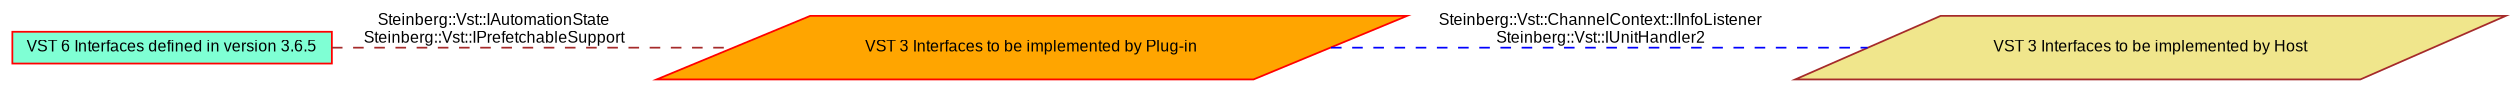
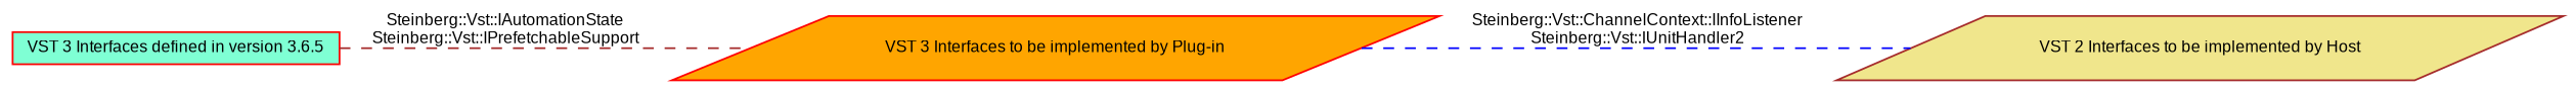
  digraph {
    rankdir=LR
    node [color=red fontname=Arial fontsize=9 shape=parallelogram style=filled]
    edge [dir=none fontname=Arial fontsize=9 labelfontname=Arial labelfontsize=9 shape=plaintext style=dashed]
-   n1 [color=brown fillcolor=khaki height=0.2 label="VST 3 Interfaces to be implemented by Host" width=0.4]
+   n1 [color=brown fillcolor=khaki height=0.2 label="VST 2 Interfaces to be implemented by Host" width=0.4]
    n2 [fillcolor=orange height=0.2 label="VST 3 Interfaces to be implemented by Plug-in" width=0.4]
-   n3 [fillcolor=aquamarine fontcolor=black height=0.2 label="VST 6 Interfaces defined in version 3.6.5" shape=box width=0.4]
+   n3 [fillcolor=aquamarine fontcolor=black height=0.2 label="VST 3 Interfaces defined in version 3.6.5" shape=box width=0.4]
    n2 -> n1 [color=blue label="Steinberg::Vst::ChannelContext::IInfoListener\nSteinberg::Vst::IUnitHandler2"]
    n3 -> n2 [color=brown label="Steinberg::Vst::IAutomationState\nSteinberg::Vst::IPrefetchableSupport"]
  }
